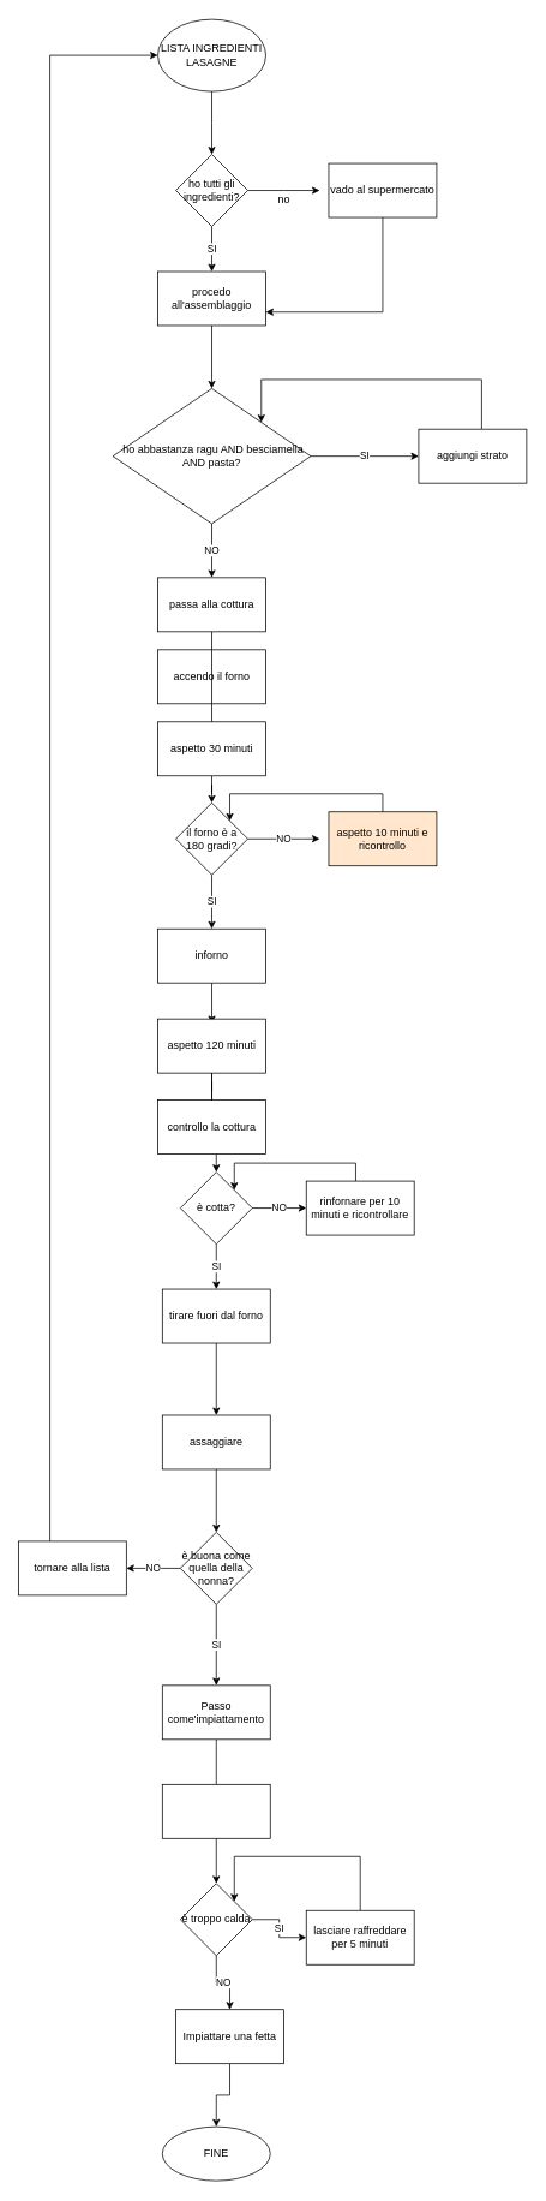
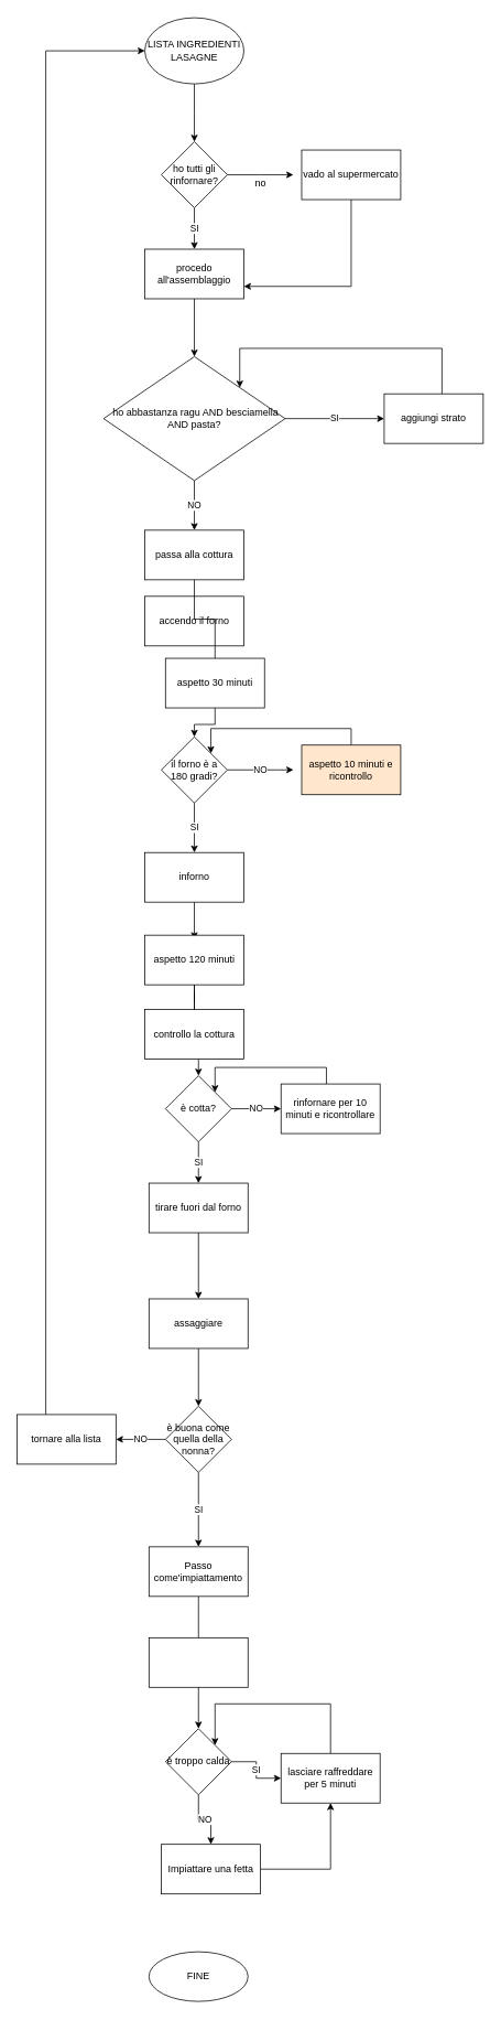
  <mxCell id="0" />
  <mxCell id="1" parent="0" />
  <mxCell id="2" style="edgeStyle=orthogonalEdgeStyle;rounded=0;orthogonalLoop=1;jettySize=auto;html=1;entryX=0.5;entryY=0;entryDx=0;entryDy=0;" edge="1" parent="1" source="3"><mxGeometry relative="1" as="geometry"><mxPoint x="235" y="170" as="targetPoint" /></mxGeometry></mxCell>
  <mxCell id="3" value="LISTA INGREDIENTI&lt;br&gt;LASAGNE" style="ellipse;whiteSpace=wrap;html=1;" vertex="1" parent="1"><mxGeometry x="175" y="20" width="120" height="80" as="geometry" /></mxCell>
  <mxCell id="4" style="edgeStyle=orthogonalEdgeStyle;rounded=0;orthogonalLoop=1;jettySize=auto;html=1;" edge="1" parent="1" source="6"><mxGeometry relative="1" as="geometry"><mxPoint x="355" y="210" as="targetPoint" /></mxGeometry></mxCell>
  <mxCell id="5" value="SI" style="edgeStyle=orthogonalEdgeStyle;rounded=0;orthogonalLoop=1;jettySize=auto;html=1;entryX=0.5;entryY=0;entryDx=0;entryDy=0;" edge="1" parent="1" source="6" target="11"><mxGeometry relative="1" as="geometry" /></mxCell>
- <mxCell id="6" value="ho tutti gli ingredienti?" style="rhombus;whiteSpace=wrap;html=1;" vertex="1" parent="1"><mxGeometry x="195" y="170" width="80" height="80" as="geometry" /></mxCell>
+ <mxCell id="6" value="ho tutti gli rinfornare?" style="rhombus;whiteSpace=wrap;html=1;" vertex="1" parent="1"><mxGeometry x="195" y="170" width="80" height="80" as="geometry" /></mxCell>
  <mxCell id="7" style="edgeStyle=orthogonalEdgeStyle;rounded=0;orthogonalLoop=1;jettySize=auto;html=1;entryX=1;entryY=0.75;entryDx=0;entryDy=0;" edge="1" parent="1" source="8" target="11"><mxGeometry relative="1" as="geometry"><Array as="points"><mxPoint x="425" y="345" /></Array></mxGeometry></mxCell>
  <mxCell id="8" value="vado al supermercato" style="rounded=0;whiteSpace=wrap;html=1;" vertex="1" parent="1"><mxGeometry x="365" y="180" width="120" height="60" as="geometry" /></mxCell>
  <mxCell id="9" value="no" style="text;html=1;align=center;verticalAlign=middle;resizable=0;points=[];autosize=1;strokeColor=none;fillColor=none;" vertex="1" parent="1"><mxGeometry x="300" y="210" width="30" height="20" as="geometry" /></mxCell>
  <mxCell id="10" style="edgeStyle=orthogonalEdgeStyle;rounded=0;orthogonalLoop=1;jettySize=auto;html=1;entryX=0.5;entryY=0;entryDx=0;entryDy=0;" edge="1" parent="1" source="11" target="14"><mxGeometry relative="1" as="geometry" /></mxCell>
  <mxCell id="11" value="procedo all'assemblaggio" style="rounded=0;whiteSpace=wrap;html=1;" vertex="1" parent="1"><mxGeometry x="175" y="300" width="120" height="60" as="geometry" /></mxCell>
  <mxCell id="12" value="NO" style="edgeStyle=orthogonalEdgeStyle;rounded=0;orthogonalLoop=1;jettySize=auto;html=1;" edge="1" parent="1" source="14" target="16"><mxGeometry relative="1" as="geometry" /></mxCell>
  <mxCell id="13" value="SI" style="edgeStyle=orthogonalEdgeStyle;rounded=0;orthogonalLoop=1;jettySize=auto;html=1;entryX=0;entryY=0.5;entryDx=0;entryDy=0;" edge="1" parent="1" source="14" target="18"><mxGeometry relative="1" as="geometry" /></mxCell>
  <mxCell id="14" value="&amp;nbsp;ho abbastanza ragu AND besciamella AND pasta?" style="rhombus;whiteSpace=wrap;html=1;" vertex="1" parent="1"><mxGeometry x="125" y="430" width="220" height="150" as="geometry" /></mxCell>
  <mxCell id="15" value="" style="edgeStyle=orthogonalEdgeStyle;rounded=0;orthogonalLoop=1;jettySize=auto;html=1;startArrow=none;" edge="1" parent="1" source="53" target="21"><mxGeometry relative="1" as="geometry" /></mxCell>
  <mxCell id="16" value="passa alla cottura" style="whiteSpace=wrap;html=1;" vertex="1" parent="1"><mxGeometry x="175" y="640" width="120" height="60" as="geometry" /></mxCell>
  <mxCell id="17" style="edgeStyle=orthogonalEdgeStyle;rounded=0;orthogonalLoop=1;jettySize=auto;html=1;entryX=1;entryY=0;entryDx=0;entryDy=0;" edge="1" parent="1" source="18" target="14"><mxGeometry relative="1" as="geometry"><mxPoint x="425" y="390" as="targetPoint" /><Array as="points"><mxPoint x="535" y="420" /><mxPoint x="290" y="420" /></Array></mxGeometry></mxCell>
  <mxCell id="18" value="aggiungi strato" style="whiteSpace=wrap;html=1;" vertex="1" parent="1"><mxGeometry x="465" y="475" width="120" height="60" as="geometry" /></mxCell>
  <mxCell id="19" value="NO" style="edgeStyle=orthogonalEdgeStyle;rounded=0;orthogonalLoop=1;jettySize=auto;html=1;" edge="1" parent="1" source="21"><mxGeometry relative="1" as="geometry"><mxPoint x="355" y="930" as="targetPoint" /><Array as="points"><mxPoint x="335" y="930" /></Array></mxGeometry></mxCell>
  <mxCell id="20" value="SI" style="edgeStyle=orthogonalEdgeStyle;rounded=0;orthogonalLoop=1;jettySize=auto;html=1;" edge="1" parent="1" source="21" target="24"><mxGeometry relative="1" as="geometry" /></mxCell>
  <mxCell id="21" value="il forno è a 180 gradi?" style="rhombus;whiteSpace=wrap;html=1;" vertex="1" parent="1"><mxGeometry x="195" y="890" width="80" height="80" as="geometry" /></mxCell>
  <mxCell id="22" style="edgeStyle=orthogonalEdgeStyle;rounded=0;orthogonalLoop=1;jettySize=auto;html=1;entryX=1;entryY=0;entryDx=0;entryDy=0;exitX=0.5;exitY=0;exitDx=0;exitDy=0;" edge="1" parent="1" source="51" target="21"><mxGeometry relative="1" as="geometry"><mxPoint x="395" y="845" as="sourcePoint" /><Array as="points"><mxPoint x="425" y="880" /><mxPoint x="255" y="880" /></Array></mxGeometry></mxCell>
  <mxCell id="23" value="" style="edgeStyle=orthogonalEdgeStyle;rounded=0;orthogonalLoop=1;jettySize=auto;html=1;" edge="1" parent="1" source="24"><mxGeometry relative="1" as="geometry"><mxPoint x="235" y="1135" as="targetPoint" /></mxGeometry></mxCell>
  <mxCell id="24" value="inforno" style="whiteSpace=wrap;html=1;" vertex="1" parent="1"><mxGeometry x="175" y="1030" width="120" height="60" as="geometry" /></mxCell>
  <mxCell id="25" value="" style="edgeStyle=orthogonalEdgeStyle;rounded=0;orthogonalLoop=1;jettySize=auto;html=1;startArrow=none;" edge="1" parent="1" source="55" target="29"><mxGeometry relative="1" as="geometry" /></mxCell>
  <mxCell id="26" value="controllo la cottura" style="rounded=0;whiteSpace=wrap;html=1;" vertex="1" parent="1"><mxGeometry x="175" y="1220" width="120" height="60" as="geometry" /></mxCell>
  <mxCell id="27" value="NO" style="edgeStyle=orthogonalEdgeStyle;rounded=0;orthogonalLoop=1;jettySize=auto;html=1;" edge="1" parent="1" source="29" target="31"><mxGeometry relative="1" as="geometry" /></mxCell>
  <mxCell id="28" value="SI" style="edgeStyle=orthogonalEdgeStyle;rounded=0;orthogonalLoop=1;jettySize=auto;html=1;" edge="1" parent="1" source="29" target="33"><mxGeometry relative="1" as="geometry" /></mxCell>
  <mxCell id="29" value="è cotta?" style="rhombus;whiteSpace=wrap;html=1;rounded=0;" vertex="1" parent="1"><mxGeometry x="200" y="1300" width="80" height="80" as="geometry" /></mxCell>
  <mxCell id="30" style="edgeStyle=orthogonalEdgeStyle;rounded=0;orthogonalLoop=1;jettySize=auto;html=1;entryX=1;entryY=0;entryDx=0;entryDy=0;" edge="1" parent="1" source="31" target="29"><mxGeometry relative="1" as="geometry"><mxPoint x="395" y="1210" as="targetPoint" /><Array as="points"><mxPoint x="395" y="1290" /><mxPoint x="260" y="1290" /></Array></mxGeometry></mxCell>
  <mxCell id="31" value="rinfornare per 10 minuti e ricontrollare" style="whiteSpace=wrap;html=1;rounded=0;" vertex="1" parent="1"><mxGeometry x="340" y="1310" width="120" height="60" as="geometry" /></mxCell>
  <mxCell id="32" value="" style="edgeStyle=orthogonalEdgeStyle;rounded=0;orthogonalLoop=1;jettySize=auto;html=1;" edge="1" parent="1" source="33" target="35"><mxGeometry relative="1" as="geometry" /></mxCell>
  <mxCell id="33" value="tirare fuori dal forno" style="whiteSpace=wrap;html=1;rounded=0;" vertex="1" parent="1"><mxGeometry x="180" y="1430" width="120" height="60" as="geometry" /></mxCell>
  <mxCell id="34" value="" style="edgeStyle=orthogonalEdgeStyle;rounded=0;orthogonalLoop=1;jettySize=auto;html=1;" edge="1" parent="1" source="35" target="38"><mxGeometry relative="1" as="geometry" /></mxCell>
  <mxCell id="35" value="assaggiare" style="whiteSpace=wrap;html=1;rounded=0;" vertex="1" parent="1"><mxGeometry x="180" y="1570" width="120" height="60" as="geometry" /></mxCell>
  <mxCell id="36" value="NO" style="edgeStyle=orthogonalEdgeStyle;rounded=0;orthogonalLoop=1;jettySize=auto;html=1;" edge="1" parent="1" source="38" target="40"><mxGeometry relative="1" as="geometry" /></mxCell>
  <mxCell id="37" value="SI" style="edgeStyle=orthogonalEdgeStyle;rounded=0;orthogonalLoop=1;jettySize=auto;html=1;" edge="1" parent="1" source="38" target="42"><mxGeometry relative="1" as="geometry" /></mxCell>
  <mxCell id="38" value="è buona come quella della nonna?" style="rhombus;whiteSpace=wrap;html=1;rounded=0;" vertex="1" parent="1"><mxGeometry x="200" y="1700" width="80" height="80" as="geometry" /></mxCell>
  <mxCell id="39" style="edgeStyle=orthogonalEdgeStyle;rounded=0;orthogonalLoop=1;jettySize=auto;html=1;entryX=0;entryY=0.5;entryDx=0;entryDy=0;" edge="1" parent="1" source="40" target="3"><mxGeometry relative="1" as="geometry"><Array as="points"><mxPoint x="55" y="60" /></Array></mxGeometry></mxCell>
  <mxCell id="40" value="tornare alla lista" style="whiteSpace=wrap;html=1;rounded=0;" vertex="1" parent="1"><mxGeometry x="20" y="1710" width="120" height="60" as="geometry" /></mxCell>
  <mxCell id="41" value="" style="edgeStyle=orthogonalEdgeStyle;rounded=0;orthogonalLoop=1;jettySize=auto;html=1;" edge="1" parent="1" source="42" target="45"><mxGeometry relative="1" as="geometry" /></mxCell>
  <mxCell id="42" value="Passo come'impiattamento" style="whiteSpace=wrap;html=1;rounded=0;" vertex="1" parent="1"><mxGeometry x="180" y="1870" width="120" height="60" as="geometry" /></mxCell>
  <mxCell id="43" value="SI" style="edgeStyle=orthogonalEdgeStyle;rounded=0;orthogonalLoop=1;jettySize=auto;html=1;" edge="1" parent="1" source="45" target="47"><mxGeometry relative="1" as="geometry" /></mxCell>
  <mxCell id="44" value="NO" style="edgeStyle=orthogonalEdgeStyle;rounded=0;orthogonalLoop=1;jettySize=auto;html=1;" edge="1" parent="1" source="45" target="49"><mxGeometry relative="1" as="geometry" /></mxCell>
  <mxCell id="45" value="è troppo calda" style="rhombus;whiteSpace=wrap;html=1;rounded=0;" vertex="1" parent="1"><mxGeometry x="200" y="2090" width="80" height="80" as="geometry" /></mxCell>
  <mxCell id="46" style="edgeStyle=orthogonalEdgeStyle;rounded=0;orthogonalLoop=1;jettySize=auto;html=1;entryX=1;entryY=0;entryDx=0;entryDy=0;" edge="1" parent="1" source="47" target="45"><mxGeometry relative="1" as="geometry"><mxPoint x="305" y="1960" as="targetPoint" /><Array as="points"><mxPoint x="400" y="2060" /><mxPoint x="260" y="2060" /></Array></mxGeometry></mxCell>
  <mxCell id="47" value="lasciare raffreddare per 5 minuti" style="whiteSpace=wrap;html=1;rounded=0;" vertex="1" parent="1"><mxGeometry x="340" y="2120" width="120" height="60" as="geometry" /></mxCell>
- <mxCell id="48" value="" style="edgeStyle=orthogonalEdgeStyle;rounded=0;orthogonalLoop=1;jettySize=auto;html=1;" edge="1" parent="1" source="49" target="50"><mxGeometry relative="1" as="geometry" /></mxCell>
+ <mxCell id="48" value="" style="edgeStyle=orthogonalEdgeStyle;rounded=0;orthogonalLoop=1;jettySize=auto;html=1;" edge="1" parent="1" source="49" target="47"><mxGeometry relative="1" as="geometry" /></mxCell>
  <mxCell id="49" value="Impiattare una fetta" style="whiteSpace=wrap;html=1;rounded=0;" vertex="1" parent="1"><mxGeometry x="195" y="2230" width="120" height="60" as="geometry" /></mxCell>
  <mxCell id="50" value="FINE" style="ellipse;whiteSpace=wrap;html=1;rounded=0;" vertex="1" parent="1"><mxGeometry x="180" y="2360" width="120" height="60" as="geometry" /></mxCell>
  <mxCell id="51" value="aspetto 10 minuti e ricontrollo" style="rounded=0;whiteSpace=wrap;html=1;fillColor=#ffe6cc;" vertex="1" parent="1"><mxGeometry x="365" y="900" width="120" height="60" as="geometry" /></mxCell>
  <mxCell id="52" value="accendo il forno" style="rounded=0;whiteSpace=wrap;html=1;" vertex="1" parent="1"><mxGeometry x="175" y="720" width="120" height="60" as="geometry" /></mxCell>
- <mxCell id="53" value="aspetto 30 minuti" style="rounded=0;whiteSpace=wrap;html=1;" vertex="1" parent="1"><mxGeometry x="175" y="800" width="120" height="60" as="geometry" /></mxCell>
+ <mxCell id="53" value="aspetto 30 minuti" style="rounded=0;whiteSpace=wrap;html=1;" vertex="1" parent="1"><mxGeometry x="200" y="795" width="120" height="60" as="geometry" /></mxCell>
  <mxCell id="54" value="" style="edgeStyle=orthogonalEdgeStyle;rounded=0;orthogonalLoop=1;jettySize=auto;html=1;endArrow=none;" edge="1" parent="1" source="16" target="53"><mxGeometry relative="1" as="geometry"><mxPoint x="235" y="700" as="sourcePoint" /><mxPoint x="235" y="890" as="targetPoint" /></mxGeometry></mxCell>
  <mxCell id="55" value="aspetto 120 minuti" style="rounded=0;whiteSpace=wrap;html=1;" vertex="1" parent="1"><mxGeometry x="175" y="1130" width="120" height="60" as="geometry" /></mxCell>
  <mxCell id="56" value="" style="edgeStyle=orthogonalEdgeStyle;rounded=0;orthogonalLoop=1;jettySize=auto;html=1;endArrow=none;" edge="1" parent="1" source="26" target="55"><mxGeometry relative="1" as="geometry"><mxPoint x="485" y="1160" as="sourcePoint" /><mxPoint x="240" y="1300" as="targetPoint" /></mxGeometry></mxCell>
  <mxCell id="57" value="" style="rounded=0;whiteSpace=wrap;html=1;" vertex="1" parent="1"><mxGeometry x="180" y="1980" width="120" height="60" as="geometry" /></mxCell>
